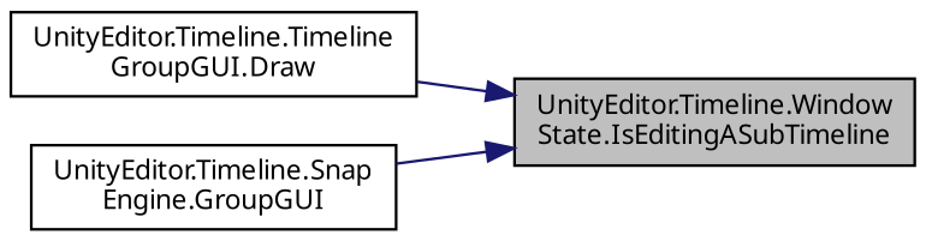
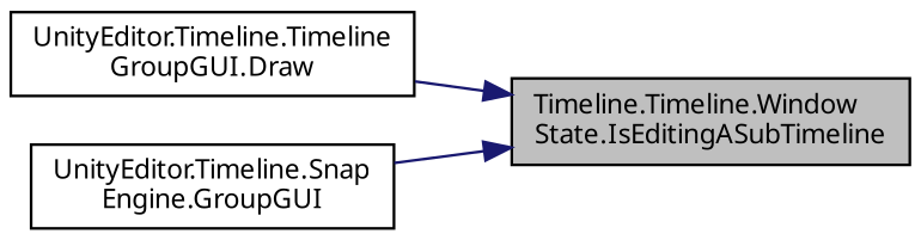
  digraph {
    fontname="Noto Sans"
    rankdir=RL
    node [color=black fillcolor=white fontname="Noto Sans" fontsize=10 shape=record style=filled]
    edge [color=midnightblue dir=back fontname="Noto Sans" fontsize=10 labelfontname=Helvetica labelfontsize=10 style=solid]
-   n1 [fillcolor=grey75 fontcolor=black height=0.2 label="UnityEditor.Timeline.Window\lState.IsEditingASubTimeline" width=0.4]
+   n1 [fillcolor=grey75 fontcolor=black height=0.2 label="Timeline.Timeline.Window\lState.IsEditingASubTimeline" width=0.4]
    n2 [height=0.2 label="UnityEditor.Timeline.Timeline\lGroupGUI.Draw" width=0.4]
    n3 [height=0.2 label="UnityEditor.Timeline.Snap\lEngine.GroupGUI" width=0.4]
    n1 -> n2
    n1 -> n3
  }
